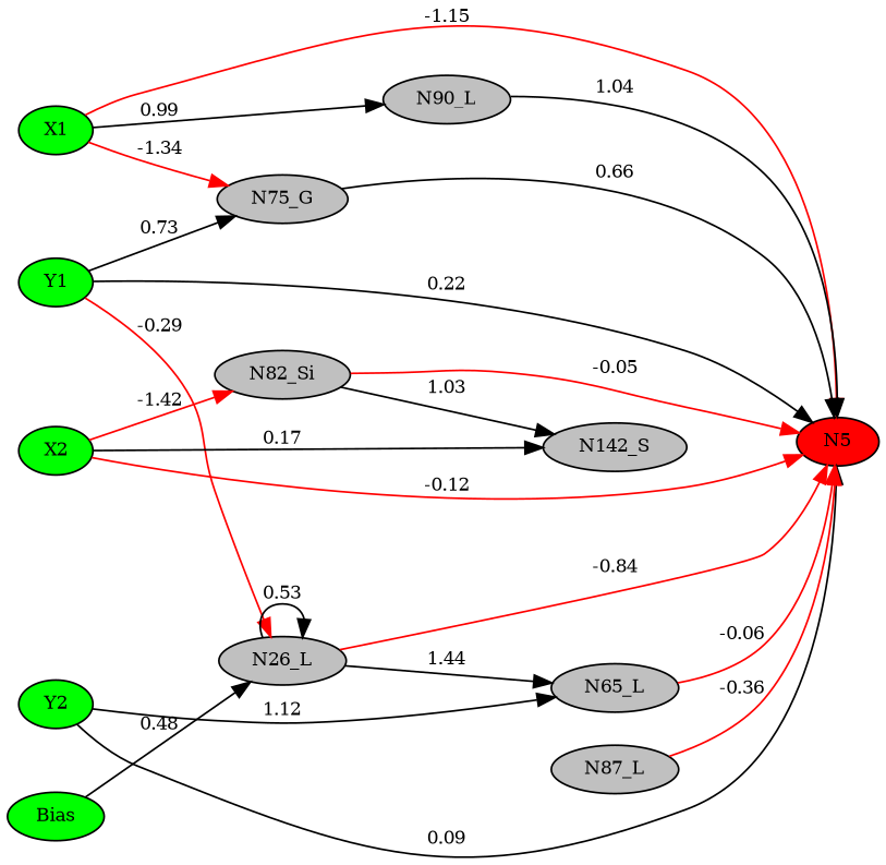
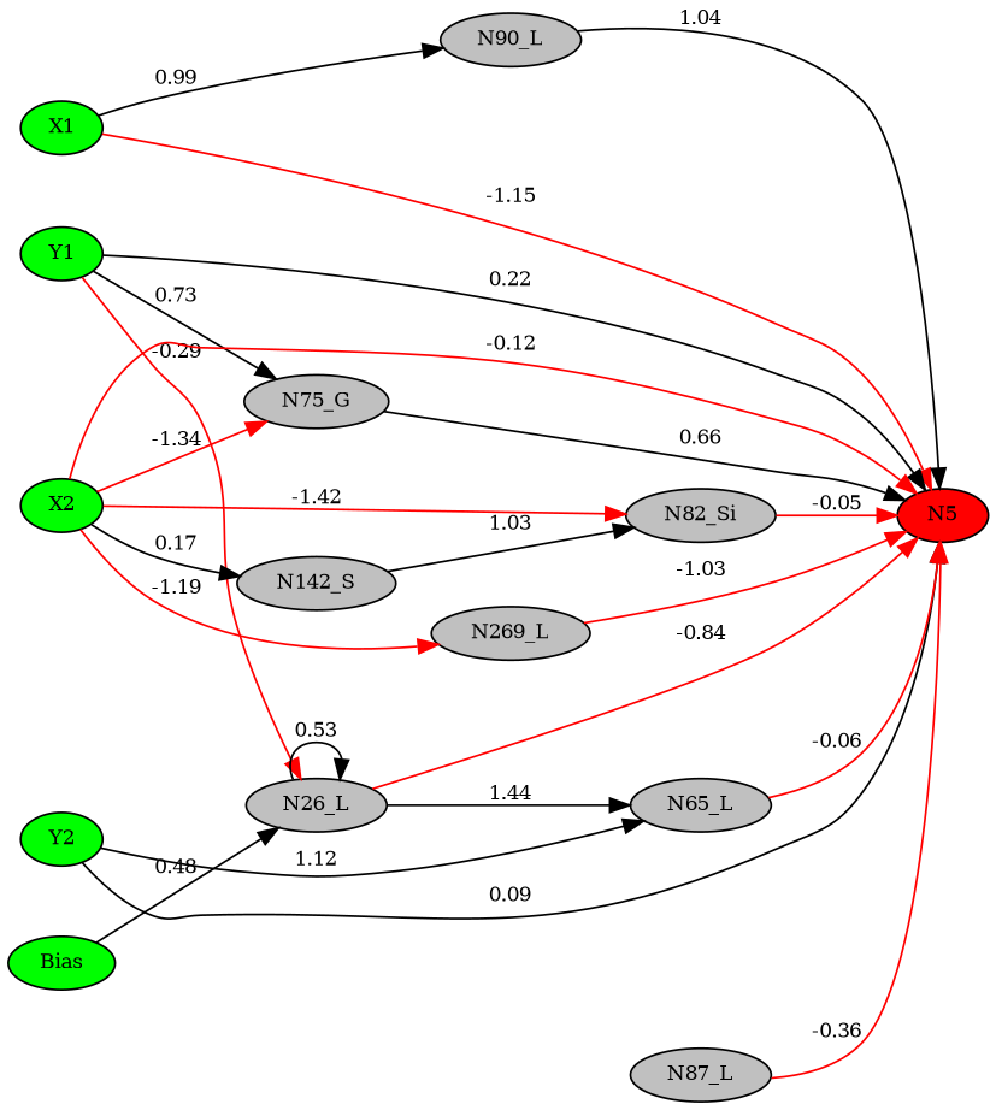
  digraph {
    rankdir=LR
    node [fillcolor=gray fontsize=10 shape=ellipse style=filled]
    edge [color=black fontsize=10]
    N5 [fillcolor=red height=0.1 width=0.1]
    n2 [fillcolor=green height=0.1 label=Bias width=0.1]
    n3 [fillcolor=green height=0.1 label=X1 width=0.1]
    n4 [fillcolor=green height=0.1 label=Y1 width=0.1]
    n5 [fillcolor=green height=0.1 label=X2 width=0.1]
    n6 [fillcolor=green height=0.1 label=Y2 width=0.1]
    n7 [height=0.1 label=N26_L width=0.1]
    n8 [height=0.1 label=N90_L width=0.1]
    n9 [height=0.1 label=N75_G width=0.1]
    n10 [height=0.1 label=N82_Si width=0.1]
    n11 [height=0.1 label=N142_S width=0.1]
+   n12 [height=0.1 label=N269_L width=0.1]
    n13 [height=0.1 label=N65_L width=0.1]
    n14 [height=0.1 label=N87_L width=0.1]
    subgraph sub_1 {
      rank=same
      N5
    }
    subgraph sub_2 {
      rank=same
      n2
      n3
      n4
      n5
      n6
    }
    n2 -> n7 [label=0.48]
    n3 -> N5 [arrowType=inv color=red label=-1.15]
    n3 -> n4 [style=invis color="" fontsize=""]
    n3 -> n8 [label=0.99]
    n4 -> N5 [label=0.22]
    n4 -> n5 [style=invis color="" fontsize=""]
    n4 -> n7 [arrowType=inv color=red label=-0.29]
    n4 -> n9 [label=0.73]
    n5 -> N5 [arrowType=inv color=red label=-0.12]
    n5 -> n6 [style=invis color="" fontsize=""]
-   n3 -> n9 [arrowType=inv color=red label=-1.34]
+   n5 -> n9 [arrowType=inv color=red label=-1.34]
    n5 -> n10 [arrowType=inv color=red label=-1.42]
    n5 -> n11 [label=0.17]
+   n5 -> n12 [arrowType=inv color=red label=-1.19]
    n6 -> N5 [label=0.09]
    n6 -> n2 [style=invis color="" fontsize=""]
    n6 -> n13 [label=1.12]
    n7 -> N5 [arrowType=inv color=red label=-0.84]
    n7 -> n7 [label=0.53]
    n7 -> n13 [label=1.44]
    n8 -> N5 [label=1.04]
    n9 -> N5 [label=0.66]
    n10 -> N5 [arrowType=inv color=red label=-0.05]
-   n10 -> n11 [label=1.03]
+   n11 -> n10 [label=1.03]
+   n12 -> N5 [arrowType=inv color=red label=-1.03]
    n13 -> N5 [arrowType=inv color=red label=-0.06]
    n14 -> N5 [arrowType=inv color=red label=-0.36]
  }
